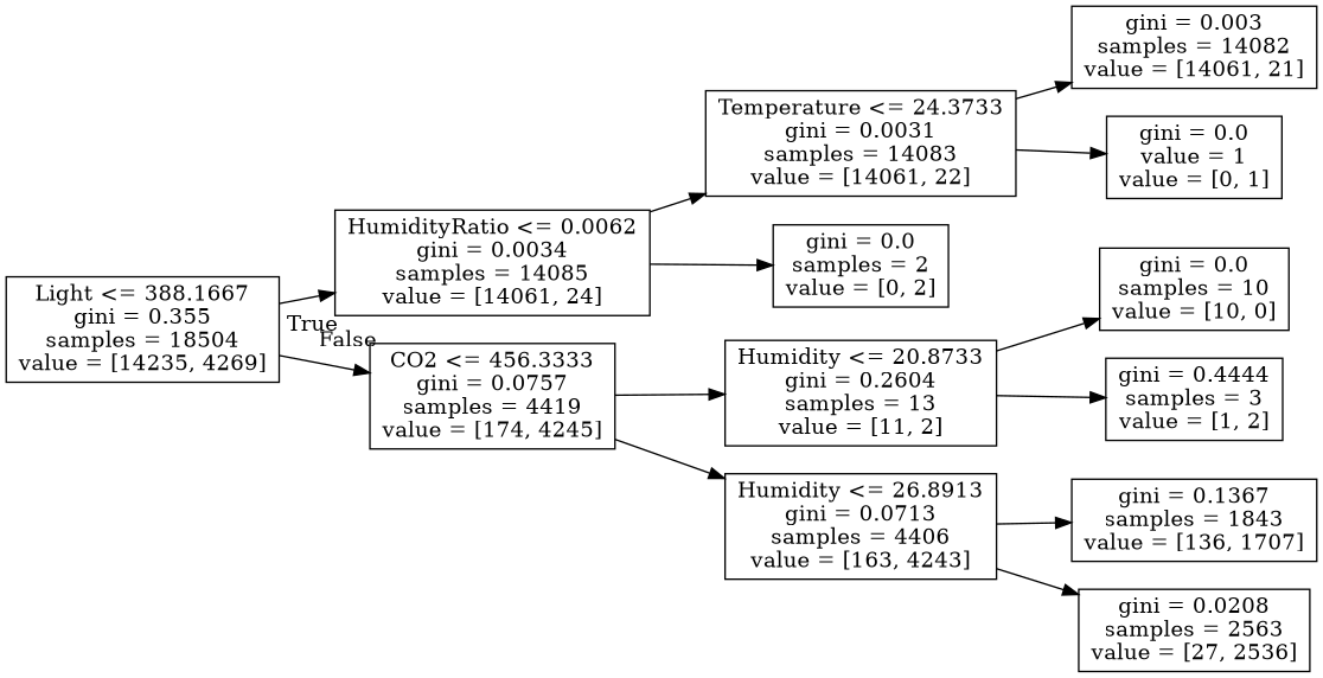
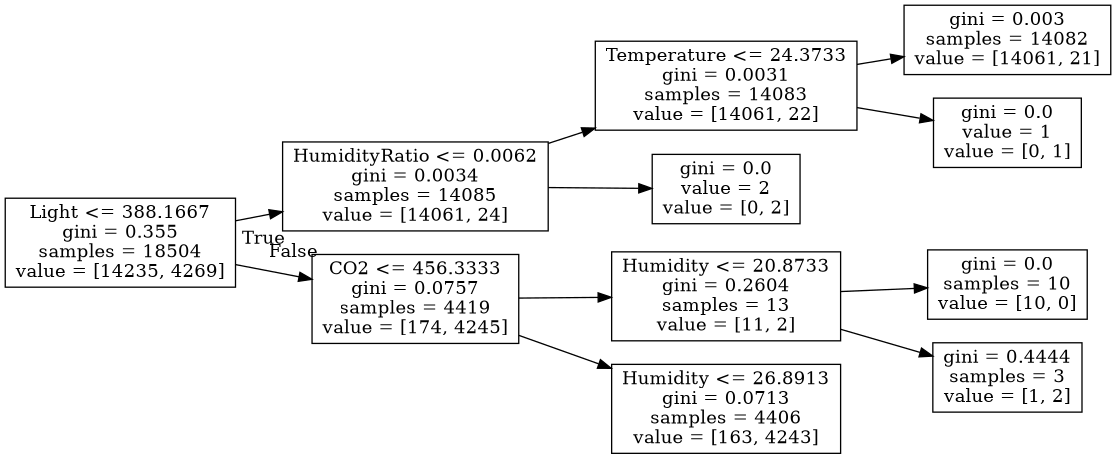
  digraph {
    rankdir=LR
    node [shape=box]
    n1 [label="Light <= 388.1667\ngini = 0.355\nsamples = 18504\nvalue = [14235, 4269]"]
    n2 [label="HumidityRatio <= 0.0062\ngini = 0.0034\nsamples = 14085\nvalue = [14061, 24]"]
    n3 [label="CO2 <= 456.3333\ngini = 0.0757\nsamples = 4419\nvalue = [174, 4245]"]
    n4 [label="Temperature <= 24.3733\ngini = 0.0031\nsamples = 14083\nvalue = [14061, 22]"]
-   n5 [label="gini = 0.0\nsamples = 2\nvalue = [0, 2]"]
+   n5 [label="gini = 0.0\nvalue = 2\nvalue = [0, 2]"]
    n6 [label="Humidity <= 20.8733\ngini = 0.2604\nsamples = 13\nvalue = [11, 2]"]
    n7 [label="Humidity <= 26.8913\ngini = 0.0713\nsamples = 4406\nvalue = [163, 4243]"]
    n8 [label="gini = 0.003\nsamples = 14082\nvalue = [14061, 21]"]
    n9 [label="gini = 0.0\nvalue = 1\nvalue = [0, 1]"]
    n10 [label="gini = 0.0\nsamples = 10\nvalue = [10, 0]"]
    n11 [label="gini = 0.4444\nsamples = 3\nvalue = [1, 2]"]
-   n12 [label="gini = 0.1367\nsamples = 1843\nvalue = [136, 1707]"]
-   n13 [label="gini = 0.0208\nsamples = 2563\nvalue = [27, 2536]"]
    n1 -> n2 [headlabel=True labelangle=45 labeldistance=2.5]
    n1 -> n3 [headlabel=False labelangle=-45 labeldistance=2.5]
    n2 -> n4
    n2 -> n5
    n3 -> n6
    n3 -> n7
    n4 -> n8
    n4 -> n9
    n6 -> n10
    n6 -> n11
-   n7 -> n12
-   n7 -> n13
  }
